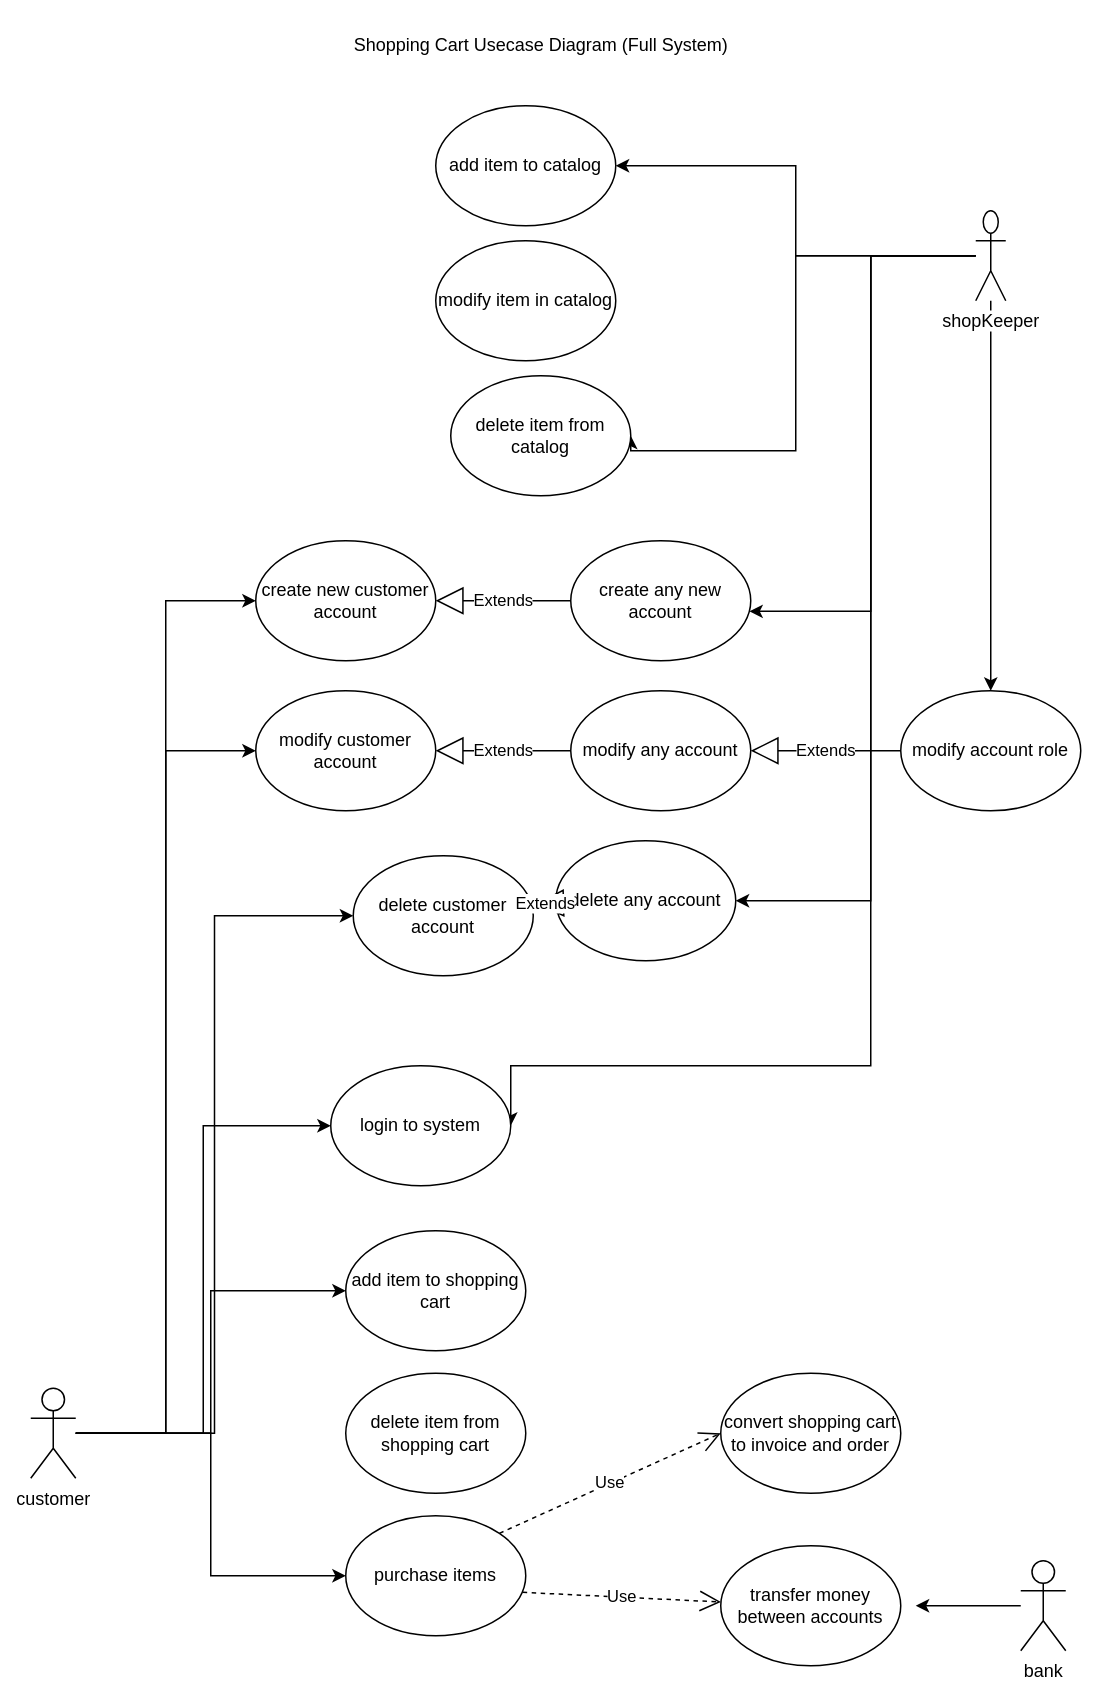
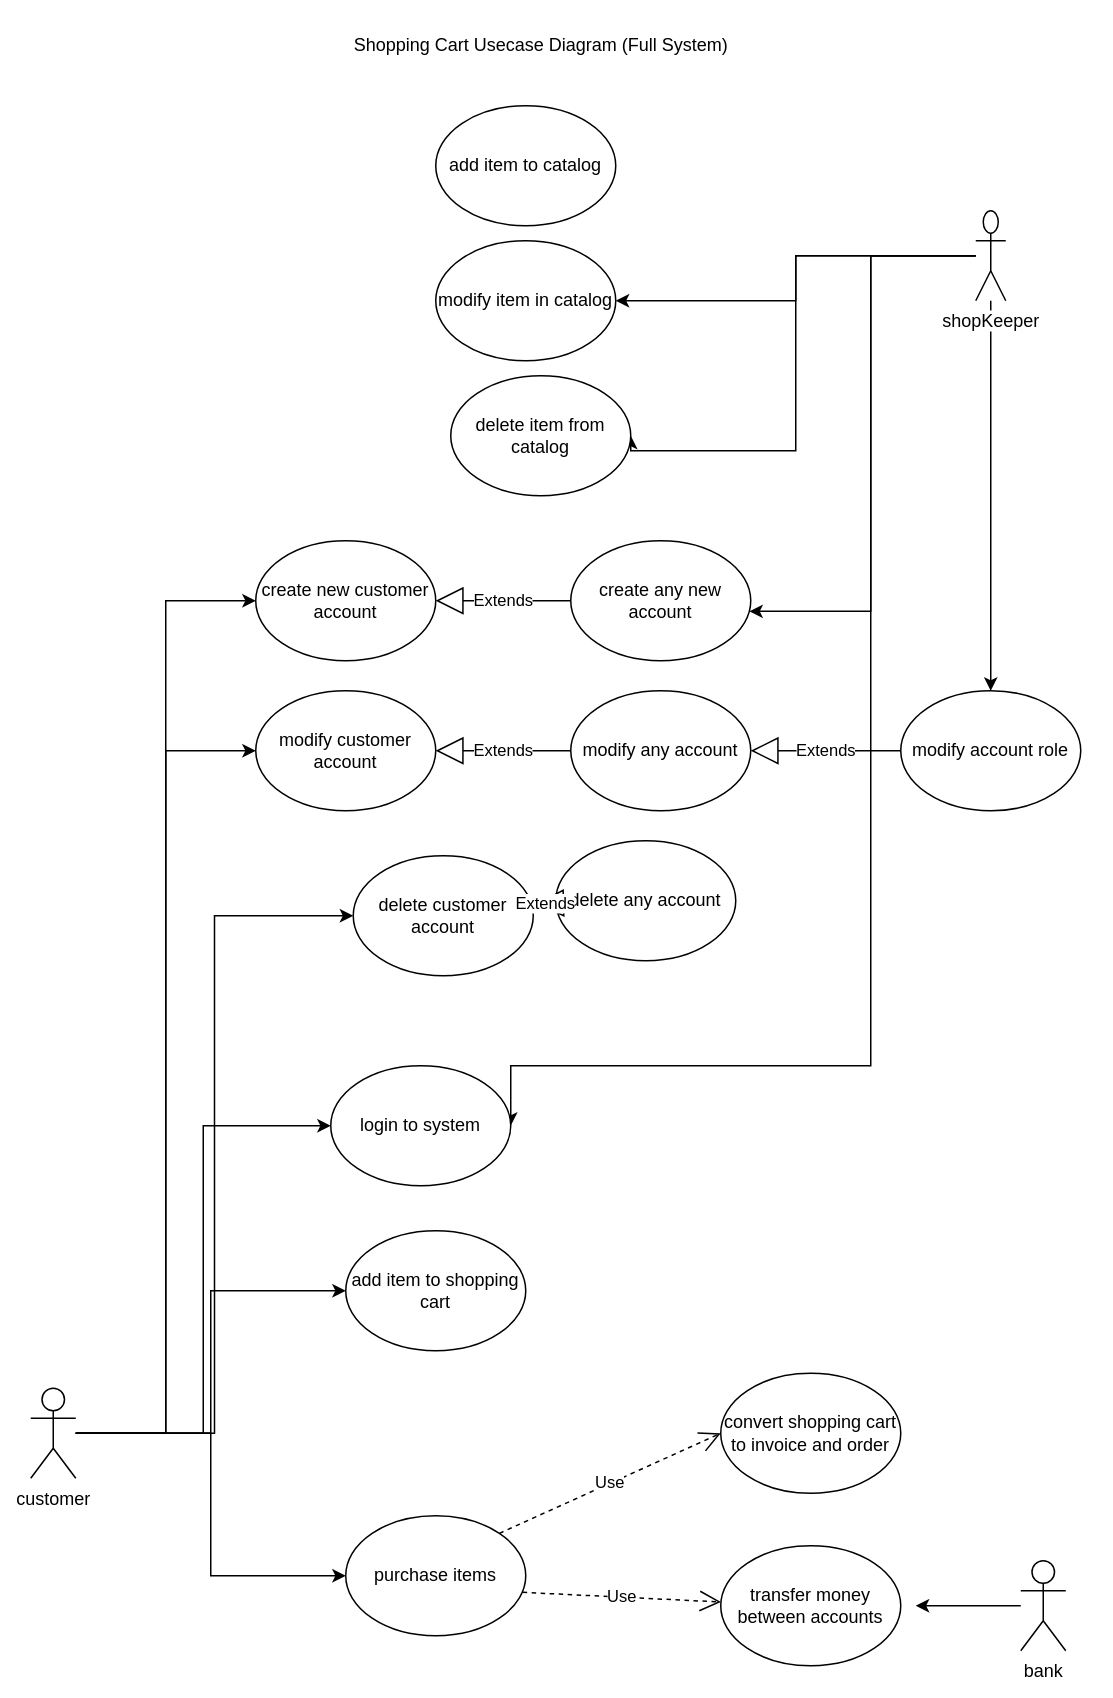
  <mxCell id="0" />
  <mxCell id="1" parent="0" />
  <mxCell id="2" style="edgeStyle=orthogonalEdgeStyle;rounded=0;orthogonalLoop=1;jettySize=auto;html=1;entryX=0;entryY=0.5;entryDx=0;entryDy=0;" edge="1" parent="1" source="8" target="21"><mxGeometry relative="1" as="geometry" /></mxCell>
  <mxCell id="3" style="edgeStyle=orthogonalEdgeStyle;rounded=0;orthogonalLoop=1;jettySize=auto;html=1;entryX=0;entryY=0.5;entryDx=0;entryDy=0;" edge="1" parent="1" source="8" target="23"><mxGeometry relative="1" as="geometry" /></mxCell>
  <mxCell id="4" style="edgeStyle=orthogonalEdgeStyle;rounded=0;orthogonalLoop=1;jettySize=auto;html=1;entryX=0;entryY=0.5;entryDx=0;entryDy=0;" edge="1" parent="1" source="8" target="35"><mxGeometry relative="1" as="geometry" /></mxCell>
  <mxCell id="5" style="edgeStyle=orthogonalEdgeStyle;rounded=0;orthogonalLoop=1;jettySize=auto;html=1;entryX=0;entryY=0.5;entryDx=0;entryDy=0;" edge="1" parent="1" source="8" target="34"><mxGeometry relative="1" as="geometry" /></mxCell>
  <mxCell id="6" style="edgeStyle=orthogonalEdgeStyle;rounded=0;orthogonalLoop=1;jettySize=auto;html=1;entryX=0;entryY=0.5;entryDx=0;entryDy=0;" edge="1" parent="1" source="8" target="33"><mxGeometry relative="1" as="geometry" /></mxCell>
  <mxCell id="7" style="edgeStyle=orthogonalEdgeStyle;rounded=0;orthogonalLoop=1;jettySize=auto;html=1;entryX=0;entryY=0.5;entryDx=0;entryDy=0;" edge="1" parent="1" source="8" target="32"><mxGeometry relative="1" as="geometry" /></mxCell>
  <mxCell id="8" value="customer" style="shape=umlActor;verticalLabelPosition=bottom;labelBackgroundColor=#ffffff;verticalAlign=top;html=1;" parent="1" vertex="1"><mxGeometry x="20" y="925" width="30" height="60" as="geometry" /></mxCell>
  <mxCell id="9" style="edgeStyle=orthogonalEdgeStyle;rounded=0;html=1;exitX=0.5;exitY=1;entryX=0.5;entryY=0;jettySize=auto;orthogonalLoop=1;" parent="1" edge="1"><mxGeometry relative="1" as="geometry"><mxPoint x="420" y="160" as="sourcePoint" /></mxGeometry></mxCell>
  <mxCell id="10" style="edgeStyle=orthogonalEdgeStyle;rounded=0;html=1;exitX=0.5;exitY=1;entryX=0.5;entryY=0;jettySize=auto;orthogonalLoop=1;" parent="1" edge="1"><mxGeometry relative="1" as="geometry"><mxPoint x="420" y="70" as="sourcePoint" /></mxGeometry></mxCell>
  <mxCell id="11" style="edgeStyle=orthogonalEdgeStyle;rounded=0;html=1;exitX=1;exitY=0;entryX=0;entryY=0.5;jettySize=auto;orthogonalLoop=1;" parent="1" edge="1"><mxGeometry relative="1" as="geometry"><mxPoint x="469" y="190" as="sourcePoint" /></mxGeometry></mxCell>
  <mxCell id="12" style="edgeStyle=orthogonalEdgeStyle;rounded=0;html=1;exitX=0.5;exitY=1;entryX=0.5;entryY=0;jettySize=auto;orthogonalLoop=1;" parent="1" edge="1"><mxGeometry relative="1" as="geometry"><mxPoint x="420" y="360" as="sourcePoint" /></mxGeometry></mxCell>
  <mxCell id="13" style="edgeStyle=orthogonalEdgeStyle;rounded=0;html=1;exitX=1;exitY=0.5;entryX=0;entryY=0.5;jettySize=auto;orthogonalLoop=1;" parent="1" edge="1"><mxGeometry relative="1" as="geometry"><mxPoint x="500" y="440" as="sourcePoint" /></mxGeometry></mxCell>
- <mxCell id="14" style="edgeStyle=orthogonalEdgeStyle;rounded=0;orthogonalLoop=1;jettySize=auto;html=1;" parent="1" source="20" target="24" edge="1"><mxGeometry relative="1" as="geometry"><mxPoint x="170" y="140" as="targetPoint" /></mxGeometry></mxCell>
+ <mxCell id="14" style="edgeStyle=orthogonalEdgeStyle;rounded=0;orthogonalLoop=1;jettySize=auto;html=1;" parent="1" source="20" target="25" edge="1"><mxGeometry relative="1" as="geometry"><mxPoint x="170" y="140" as="targetPoint" /></mxGeometry></mxCell>
  <mxCell id="15" style="edgeStyle=orthogonalEdgeStyle;rounded=0;orthogonalLoop=1;jettySize=auto;html=1;entryX=1;entryY=0.5;entryDx=0;entryDy=0;" edge="1" parent="1" source="20" target="26"><mxGeometry relative="1" as="geometry"><Array as="points"><mxPoint x="530" y="170" /><mxPoint x="530" y="300" /></Array></mxGeometry></mxCell>
  <mxCell id="16" style="edgeStyle=orthogonalEdgeStyle;rounded=0;orthogonalLoop=1;jettySize=auto;html=1;" edge="1" parent="1" source="20" target="30"><mxGeometry relative="1" as="geometry" /></mxCell>
  <mxCell id="17" style="edgeStyle=orthogonalEdgeStyle;rounded=0;orthogonalLoop=1;jettySize=auto;html=1;entryX=0.992;entryY=0.588;entryDx=0;entryDy=0;entryPerimeter=0;" edge="1" parent="1" source="20" target="27"><mxGeometry relative="1" as="geometry"><Array as="points"><mxPoint x="580" y="170" /><mxPoint x="580" y="407" /></Array></mxGeometry></mxCell>
- <mxCell id="18" style="edgeStyle=orthogonalEdgeStyle;rounded=0;orthogonalLoop=1;jettySize=auto;html=1;entryX=1;entryY=0.5;entryDx=0;entryDy=0;" edge="1" parent="1" source="20" target="29"><mxGeometry relative="1" as="geometry"><Array as="points"><mxPoint x="580" y="170" /><mxPoint x="580" y="600" /></Array></mxGeometry></mxCell>
  <mxCell id="19" style="edgeStyle=orthogonalEdgeStyle;rounded=0;orthogonalLoop=1;jettySize=auto;html=1;entryX=1;entryY=0.5;entryDx=0;entryDy=0;" edge="1" parent="1" source="20" target="35"><mxGeometry relative="1" as="geometry"><mxPoint x="500" y="710" as="targetPoint" /><Array as="points"><mxPoint x="580" y="170" /><mxPoint x="580" y="710" /></Array></mxGeometry></mxCell>
  <mxCell id="20" value="shopKeeper" style="shape=umlActor;verticalLabelPosition=bottom;labelBackgroundColor=#ffffff;verticalAlign=top;html=1;" parent="1" vertex="1"><mxGeometry x="650" y="140" width="20" height="60" as="geometry" /></mxCell>
  <mxCell id="21" value="add item to shopping cart" style="ellipse;whiteSpace=wrap;html=1;" vertex="1" parent="1"><mxGeometry x="230" y="820" width="120" height="80" as="geometry" /></mxCell>
- <mxCell id="22" value="delete item from shopping cart" style="ellipse;whiteSpace=wrap;html=1;" vertex="1" parent="1"><mxGeometry x="230" y="915" width="120" height="80" as="geometry" /></mxCell>
  <mxCell id="23" value="purchase items" style="ellipse;whiteSpace=wrap;html=1;" vertex="1" parent="1"><mxGeometry x="230" y="1010" width="120" height="80" as="geometry" /></mxCell>
  <mxCell id="24" value="add item to catalog" style="ellipse;whiteSpace=wrap;html=1;" vertex="1" parent="1"><mxGeometry x="290" y="70" width="120" height="80" as="geometry" /></mxCell>
  <mxCell id="25" value="modify item in catalog" style="ellipse;whiteSpace=wrap;html=1;" vertex="1" parent="1"><mxGeometry x="290" y="160" width="120" height="80" as="geometry" /></mxCell>
  <mxCell id="26" value="delete item from catalog" style="ellipse;whiteSpace=wrap;html=1;" vertex="1" parent="1"><mxGeometry x="300" y="250" width="120" height="80" as="geometry" /></mxCell>
  <mxCell id="27" value="create any new account" style="ellipse;whiteSpace=wrap;html=1;" vertex="1" parent="1"><mxGeometry x="380" y="360" width="120" height="80" as="geometry" /></mxCell>
  <mxCell id="28" value="modify any account" style="ellipse;whiteSpace=wrap;html=1;" vertex="1" parent="1"><mxGeometry x="380" y="460" width="120" height="80" as="geometry" /></mxCell>
  <mxCell id="29" value="delete any account" style="ellipse;whiteSpace=wrap;html=1;" vertex="1" parent="1"><mxGeometry x="370" y="560" width="120" height="80" as="geometry" /></mxCell>
  <mxCell id="30" value="modify account role" style="ellipse;whiteSpace=wrap;html=1;" vertex="1" parent="1"><mxGeometry x="600" y="460" width="120" height="80" as="geometry" /></mxCell>
  <mxCell id="31" value="Extends" style="endArrow=block;endSize=16;endFill=0;html=1;exitX=0;exitY=0.5;exitDx=0;exitDy=0;entryX=1;entryY=0.5;entryDx=0;entryDy=0;" edge="1" parent="1" source="30" target="28"><mxGeometry width="160" relative="1" as="geometry"><mxPoint x="290" y="630" as="sourcePoint" /><mxPoint x="450" y="630" as="targetPoint" /></mxGeometry></mxCell>
  <mxCell id="32" value="create new customer account" style="ellipse;whiteSpace=wrap;html=1;" vertex="1" parent="1"><mxGeometry x="170" y="360" width="120" height="80" as="geometry" /></mxCell>
  <mxCell id="33" value="modify customer account" style="ellipse;whiteSpace=wrap;html=1;" vertex="1" parent="1"><mxGeometry x="170" y="460" width="120" height="80" as="geometry" /></mxCell>
  <mxCell id="34" value="delete customer account" style="ellipse;whiteSpace=wrap;html=1;" vertex="1" parent="1"><mxGeometry x="235" y="570" width="120" height="80" as="geometry" /></mxCell>
  <mxCell id="35" value="login to system" style="ellipse;whiteSpace=wrap;html=1;" vertex="1" parent="1"><mxGeometry x="220" y="710" width="120" height="80" as="geometry" /></mxCell>
  <mxCell id="36" value="Extends" style="endArrow=block;endSize=16;endFill=0;html=1;entryX=1;entryY=0.5;entryDx=0;entryDy=0;" edge="1" parent="1" source="27" target="32"><mxGeometry width="160" relative="1" as="geometry"><mxPoint x="610" y="510" as="sourcePoint" /><mxPoint x="510" y="510" as="targetPoint" /></mxGeometry></mxCell>
  <mxCell id="37" value="Extends" style="endArrow=block;endSize=16;endFill=0;html=1;entryX=1;entryY=0.5;entryDx=0;entryDy=0;" edge="1" parent="1" target="33"><mxGeometry width="160" relative="1" as="geometry"><mxPoint x="380" y="500" as="sourcePoint" /><mxPoint x="520" y="520" as="targetPoint" /></mxGeometry></mxCell>
  <mxCell id="38" value="Extends" style="endArrow=block;endSize=16;endFill=0;html=1;entryX=1.017;entryY=0.4;entryDx=0;entryDy=0;entryPerimeter=0;" edge="1" parent="1" source="29" target="34"><mxGeometry width="160" relative="1" as="geometry"><mxPoint x="630" y="530" as="sourcePoint" /><mxPoint x="530" y="530" as="targetPoint" /></mxGeometry></mxCell>
  <mxCell id="39" value="Shopping Cart Usecase Diagram (Full System)" style="text;html=1;align=center;verticalAlign=middle;resizable=0;points=[];autosize=1;" vertex="1" parent="1"><mxGeometry x="230" y="20" width="260" height="20" as="geometry" /></mxCell>
  <mxCell id="40" value="convert shopping cart to invoice and order" style="ellipse;whiteSpace=wrap;html=1;" vertex="1" parent="1"><mxGeometry x="480" y="915" width="120" height="80" as="geometry" /></mxCell>
  <mxCell id="41" value="transfer money between accounts" style="ellipse;whiteSpace=wrap;html=1;" vertex="1" parent="1"><mxGeometry x="480" y="1030" width="120" height="80" as="geometry" /></mxCell>
  <mxCell id="42" value="Use" style="endArrow=open;endSize=12;dashed=1;html=1;exitX=1;exitY=0;exitDx=0;exitDy=0;entryX=0;entryY=0.5;entryDx=0;entryDy=0;" edge="1" parent="1" source="23" target="40"><mxGeometry width="160" relative="1" as="geometry"><mxPoint x="290" y="900" as="sourcePoint" /><mxPoint x="450" y="900" as="targetPoint" /></mxGeometry></mxCell>
  <mxCell id="43" value="Use" style="endArrow=open;endSize=12;dashed=1;html=1;exitX=0.983;exitY=0.638;exitDx=0;exitDy=0;exitPerimeter=0;" edge="1" parent="1" source="23" target="41"><mxGeometry width="160" relative="1" as="geometry"><mxPoint x="342.426" y="1031.716" as="sourcePoint" /><mxPoint x="490" y="965" as="targetPoint" /></mxGeometry></mxCell>
  <mxCell id="44" style="edgeStyle=orthogonalEdgeStyle;rounded=0;orthogonalLoop=1;jettySize=auto;html=1;" edge="1" parent="1" source="45"><mxGeometry relative="1" as="geometry"><mxPoint x="610" y="1070" as="targetPoint" /></mxGeometry></mxCell>
  <mxCell id="45" value="bank" style="shape=umlActor;verticalLabelPosition=bottom;labelBackgroundColor=#ffffff;verticalAlign=top;html=1;" vertex="1" parent="1"><mxGeometry x="680" y="1040" width="30" height="60" as="geometry" /></mxCell>
